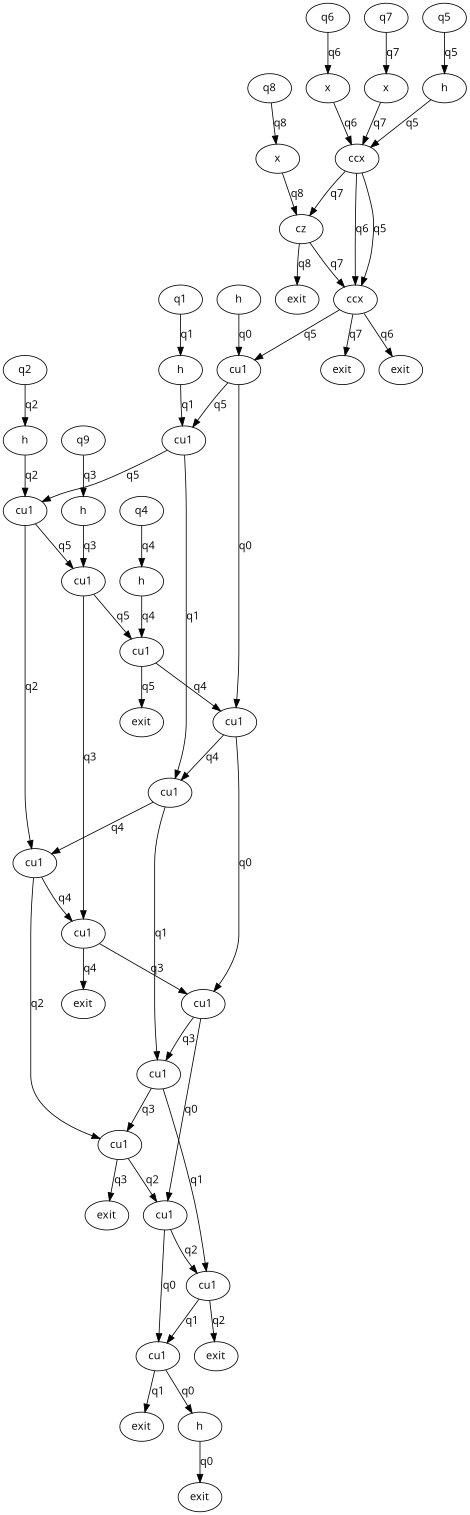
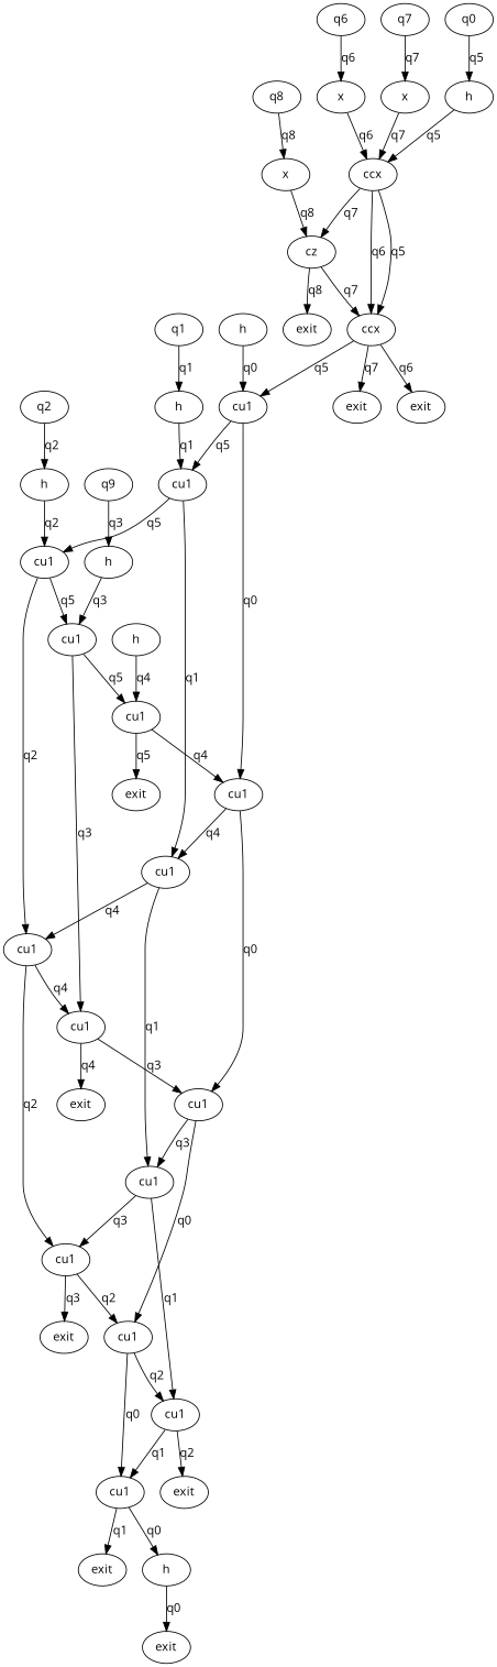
  digraph {
    fontname="Open Sans"
    node [fontname="Open Sans" order=8231]
    edge [fontname="Open Sans"]
    n1 [label=h line=7 order=1]
    n2 [label=cu1 line=26 order=13]
    n3 [label=cu1 line=27 order=14]
    n4 [label=cu1 line=31 order=18]
    n5 [label=h line=8 order=2]
    n6 [label=cu1 line=28 order=15]
    n7 [label=cu1 line=32 order=19]
    n8 [label=h line=9 order=3]
    n9 [label=cu1 line=29 order=16]
    n10 [label=cu1 line=33 order=20]
    n11 [label=h line=10 order=4]
    n12 [label=cu1 line=30 order=17]
    n13 [label=cu1 line=34 order=21]
    n14 [label=h line=11 order=5]
    n15 [label=exit]
    n16 [label=h line=12 order=6]
    n17 [label=ccx line=20 order=10]
    n18 [label=cz line=21 order=11]
    n19 [label=ccx line=22 order=12]
    n20 [label=x line=14 order=7]
    n21 [label=x line=15 order=8]
    n22 [label=x line=16 order=9]
    n23 [label=exit]
    n24 [label=exit]
    n25 [label=exit]
    n26 [label=cu1 line=35 order=22]
    n27 [label=cu1 line=36 order=23]
    n28 [label=cu1 line=37 order=24]
    n29 [label=exit]
    n30 [label=cu1 line=38 order=25]
    n31 [label=cu1 line=39 order=26]
    n32 [label=exit]
    n33 [label=cu1 line=40 order=27]
    n34 [label=exit]
    n35 [label=exit]
    n36 [label=h line=44 order=28]
    n37 [label=exit]
    n38 [label=q1 order=0]
    n39 [label=q2 order=0]
    n40 [label=q9 order=0]
-   n41 [label=q4 order=0]
-   n42 [label=q5 order=0]
+   n42 [label=q0 order=0]
    n43 [label=q6 order=0]
    n44 [label=q7 order=0]
    n45 [label=q8 order=0]
    n1 -> n2 [label=q0]
    n2 -> n3 [label=q5]
    n2 -> n4 [label=q0]
    n3 -> n6 [label=q5]
    n3 -> n7 [label=q1]
    n4 -> n7 [label=q4]
    n4 -> n26 [label=q0]
    n5 -> n3 [label=q1]
    n6 -> n9 [label=q5]
    n6 -> n10 [label=q2]
    n7 -> n10 [label=q4]
    n7 -> n27 [label=q1]
    n8 -> n6 [label=q2]
    n9 -> n12 [label=q5]
    n9 -> n13 [label=q3]
    n10 -> n13 [label=q4]
    n10 -> n28 [label=q2]
    n11 -> n9 [label=q3]
    n12 -> n4 [label=q4]
    n12 -> n15 [label=q5]
    n13 -> n26 [label=q3]
    n13 -> n29 [label=q4]
    n14 -> n12 [label=q4]
    n16 -> n17 [label=q5]
    n17 -> n18 [label=q7]
    n17 -> n19 [label=q5]
    n17 -> n19 [label=q6]
    n18 -> n19 [label=q7]
    n18 -> n23 [label=q8]
    n19 -> n2 [label=q5]
    n19 -> n24 [label=q6]
    n19 -> n25 [label=q7]
    n20 -> n17 [label=q6]
    n21 -> n17 [label=q7]
    n22 -> n18 [label=q8]
    n26 -> n27 [label=q3]
    n26 -> n30 [label=q0]
    n27 -> n28 [label=q3]
    n27 -> n31 [label=q1]
    n28 -> n30 [label=q2]
    n28 -> n32 [label=q3]
    n30 -> n31 [label=q2]
    n30 -> n33 [label=q0]
    n31 -> n33 [label=q1]
    n31 -> n34 [label=q2]
    n33 -> n35 [label=q1]
    n33 -> n36 [label=q0]
    n36 -> n37 [label=q0]
    n38 -> n5 [label=q1]
    n39 -> n8 [label=q2]
    n40 -> n11 [label=q3]
-   n41 -> n14 [label=q4]
    n42 -> n16 [label=q5]
    n43 -> n20 [label=q6]
    n44 -> n21 [label=q7]
    n45 -> n22 [label=q8]
  }
